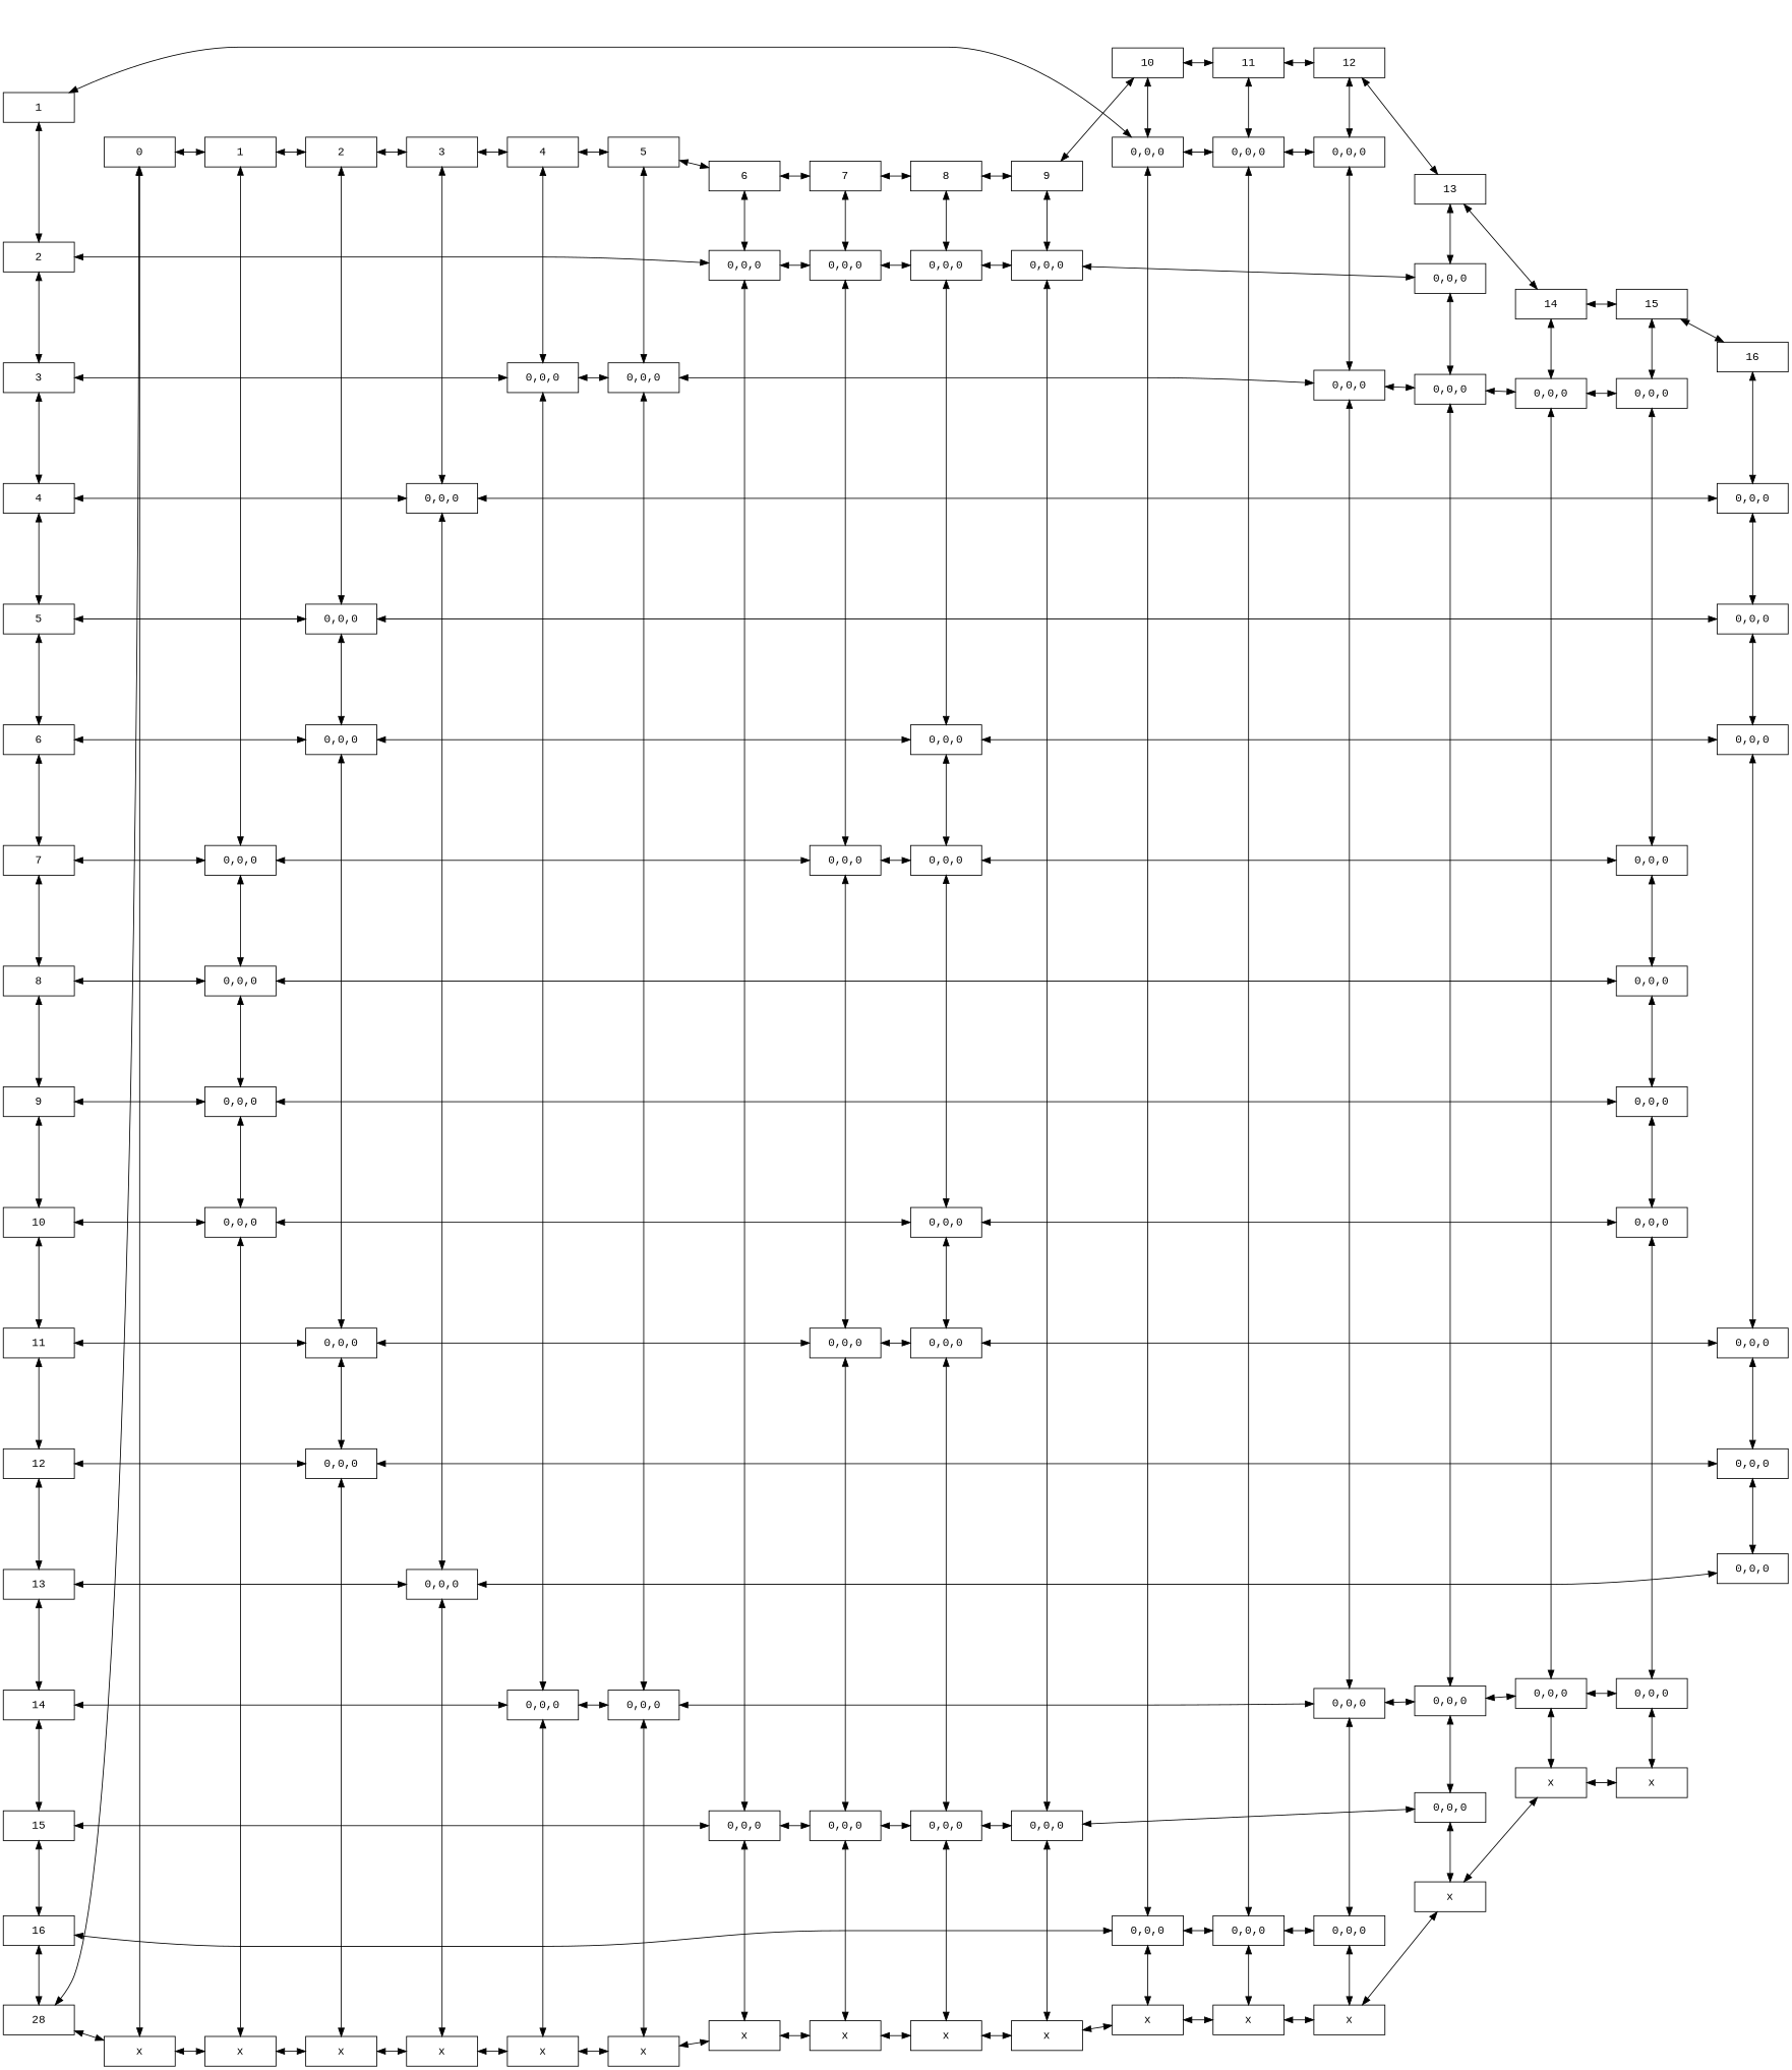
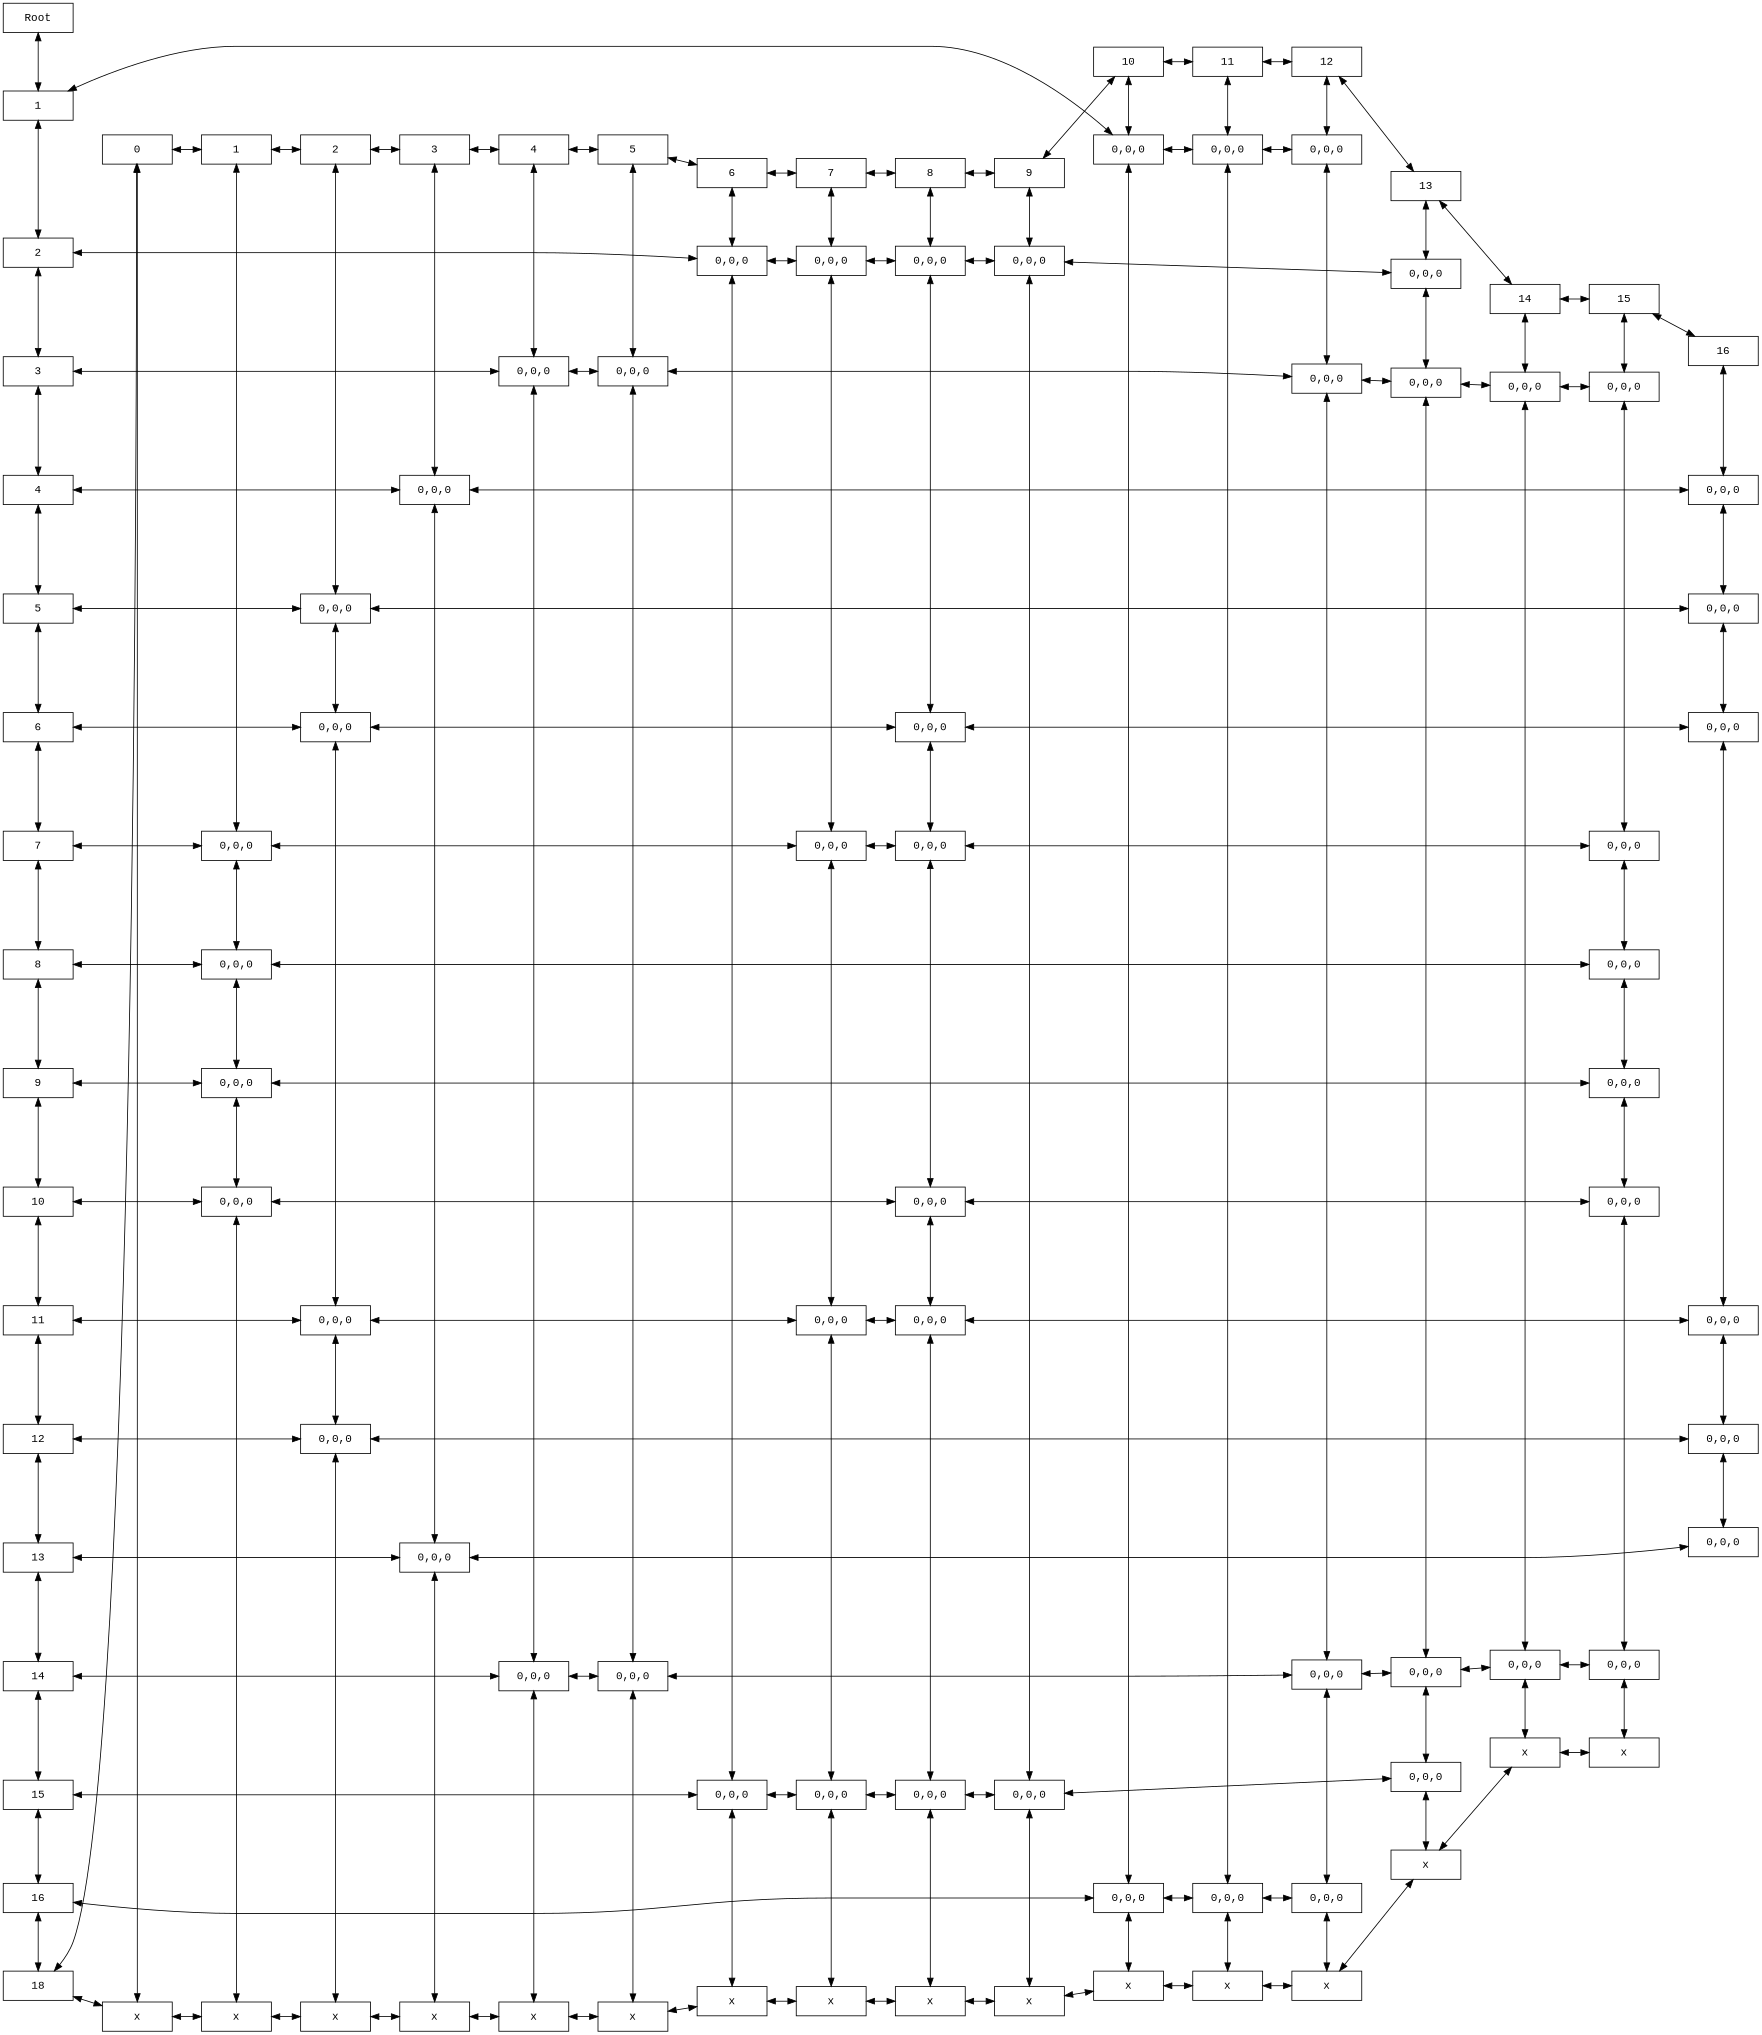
  digraph {
    fontname="Liberation Mono"
    nodesep=1
    rankdir=LR
    node [fontname="Liberation Mono" shape=rectangle]
    edge [dir=both fontname="Liberation Mono"]
+   n1 [height=0.5 label=Root width=1.2]
    n2 [height=0.5 label=1 width=1.2]
    n3 [height=0.5 label=2 width=1.2]
    n4 [height=0.5 label=3 width=1.2]
    n5 [height=0.5 label=4 width=1.2]
    n6 [height=0.5 label=5 width=1.2]
    n7 [height=0.5 label=6 width=1.2]
    n8 [height=0.5 label=7 width=1.2]
    n9 [height=0.5 label=8 width=1.2]
    n10 [height=0.5 label=9 width=1.2]
    n11 [height=0.5 label=10 width=1.2]
    n12 [height=0.5 label=11 width=1.2]
    n13 [height=0.5 label=12 width=1.2]
    n14 [height=0.5 label=13 width=1.2]
    n15 [height=0.5 label=14 width=1.2]
    n16 [height=0.5 label=15 width=1.2]
    n17 [height=0.5 label=16 width=1.2]
-   n18 [height=0.5 label=28 width=1.2]
+   n18 [height=0.5 label=18 width=1.2]
    n19 [height=0.5 label=0 width=1.2]
    n20 [height=0.5 label="x" width=1.2]
    n21 [height=0.5 label=1 width=1.2]
    n22 [height=0.5 label="0,0,0" width=1.2]
    n23 [height=0.5 label="0,0,0" width=1.2]
    n24 [height=0.5 label="0,0,0" width=1.2]
    n25 [height=0.5 label="0,0,0" width=1.2]
    n26 [height=0.5 label="x" width=1.2]
    n27 [height=0.5 label=2 width=1.2]
    n28 [height=0.5 label="0,0,0" width=1.2]
    n29 [height=0.5 label="0,0,0" width=1.2]
    n30 [height=0.5 label="0,0,0" width=1.2]
    n31 [height=0.5 label="0,0,0" width=1.2]
    n32 [height=0.5 label="x" width=1.2]
    n33 [height=0.5 label=3 width=1.2]
    n34 [height=0.5 label="0,0,0" width=1.2]
    n35 [height=0.5 label="0,0,0" width=1.2]
    n36 [height=0.5 label="x" width=1.2]
    n37 [height=0.5 label=4 width=1.2]
    n38 [height=0.5 label="0,0,0" width=1.2]
    n39 [height=0.5 label="0,0,0" width=1.2]
    n40 [height=0.5 label="x" width=1.2]
    n41 [height=0.5 label=5 width=1.2]
    n42 [height=0.5 label="0,0,0" width=1.2]
    n43 [height=0.5 label="0,0,0" width=1.2]
    n44 [height=0.5 label="x" width=1.2]
    n45 [height=0.5 label=6 width=1.2]
    n46 [height=0.5 label="0,0,0" width=1.2]
    n47 [height=0.5 label="0,0,0" width=1.2]
    n48 [height=0.5 label="x" width=1.2]
    n49 [height=0.5 label=7 width=1.2]
    n50 [height=0.5 label="0,0,0" width=1.2]
    n51 [height=0.5 label="0,0,0" width=1.2]
    n52 [height=0.5 label="0,0,0" width=1.2]
    n53 [height=0.5 label="0,0,0" width=1.2]
    n54 [height=0.5 label="x" width=1.2]
    n55 [height=0.5 label=8 width=1.2]
    n56 [height=0.5 label="0,0,0" width=1.2]
    n57 [height=0.5 label="0,0,0" width=1.2]
    n58 [height=0.5 label="0,0,0" width=1.2]
    n59 [height=0.5 label="0,0,0" width=1.2]
    n60 [height=0.5 label="0,0,0" width=1.2]
    n61 [height=0.5 label="0,0,0" width=1.2]
    n62 [height=0.5 label="x" width=1.2]
    n63 [height=0.5 label=9 width=1.2]
    n64 [height=0.5 label="0,0,0" width=1.2]
    n65 [height=0.5 label="0,0,0" width=1.2]
    n66 [height=0.5 label="x" width=1.2]
    n67 [height=0.5 label=10 width=1.2]
    n68 [height=0.5 label="0,0,0" width=1.2]
    n69 [height=0.5 label="0,0,0" width=1.2]
    n70 [height=0.5 label="x" width=1.2]
    n71 [height=0.5 label=11 width=1.2]
    n72 [height=0.5 label="0,0,0" width=1.2]
    n73 [height=0.5 label="0,0,0" width=1.2]
    n74 [height=0.5 label="x" width=1.2]
    n75 [height=0.5 label=12 width=1.2]
    n76 [height=0.5 label="0,0,0" width=1.2]
    n77 [height=0.5 label="0,0,0" width=1.2]
    n78 [height=0.5 label="0,0,0" width=1.2]
    n79 [height=0.5 label="0,0,0" width=1.2]
    n80 [height=0.5 label="x" width=1.2]
    n81 [height=0.5 label=13 width=1.2]
    n82 [height=0.5 label="0,0,0" width=1.2]
    n83 [height=0.5 label="0,0,0" width=1.2]
    n84 [height=0.5 label="0,0,0" width=1.2]
    n85 [height=0.5 label="0,0,0" width=1.2]
    n86 [height=0.5 label="x" width=1.2]
    n87 [height=0.5 label=14 width=1.2]
    n88 [height=0.5 label="0,0,0" width=1.2]
    n89 [height=0.5 label="0,0,0" width=1.2]
    n90 [height=0.5 label="x" width=1.2]
    n91 [height=0.5 label=15 width=1.2]
    n92 [height=0.5 label="0,0,0" width=1.2]
    n93 [height=0.5 label="0,0,0" width=1.2]
    n94 [height=0.5 label="0,0,0" width=1.2]
    n95 [height=0.5 label="0,0,0" width=1.2]
    n96 [height=0.5 label="0,0,0" width=1.2]
    n97 [height=0.5 label="0,0,0" width=1.2]
    n98 [height=0.5 label="x" width=1.2]
    n99 [height=0.5 label=16 width=1.2]
    n100 [height=0.5 label="0,0,0" width=1.2]
    n101 [height=0.5 label="0,0,0" width=1.2]
    n102 [height=0.5 label="0,0,0" width=1.2]
    n103 [height=0.5 label="0,0,0" width=1.2]
    n104 [height=0.5 label="0,0,0" width=1.2]
    n105 [height=0.5 label="0,0,0" width=1.2]
    subgraph sub_1 {
      rank=same
+     n1
      n2
      n3
      n4
      n5
      n6
      n7
      n8
      n9
      n10
      n11
      n12
      n13
      n14
      n15
      n16
      n17
      n18
    }
    subgraph sub_2 {
      rank=same
      n19
      n20
    }
    subgraph sub_3 {
      rank=same
      n21
      n22
      n23
      n24
      n25
      n26
    }
    subgraph sub_4 {
      rank=same
      n27
      n28
      n29
      n30
      n31
      n32
    }
    subgraph sub_5 {
      rank=same
      n33
      n34
      n35
      n36
    }
    subgraph sub_6 {
      rank=same
      n37
      n38
      n39
      n40
    }
    subgraph sub_7 {
      rank=same
      n41
      n42
      n43
      n44
    }
    subgraph sub_8 {
      rank=same
      n45
      n46
      n47
      n48
    }
    subgraph sub_9 {
      rank=same
      n49
      n50
      n51
      n52
      n53
      n54
    }
    subgraph sub_10 {
      rank=same
      n55
      n56
      n57
      n58
      n59
      n60
      n61
      n62
    }
    subgraph sub_11 {
      rank=same
      n63
      n64
      n65
      n66
    }
    subgraph sub_12 {
      rank=same
      n67
      n68
      n69
      n70
    }
    subgraph sub_13 {
      rank=same
      n71
      n72
      n73
      n74
    }
    subgraph sub_14 {
      rank=same
      n75
      n76
      n77
      n78
      n79
      n80
    }
    subgraph sub_15 {
      rank=same
      n81
      n82
      n83
      n84
      n85
      n86
    }
    subgraph sub_16 {
      rank=same
      n87
      n88
      n89
      n90
    }
    subgraph sub_17 {
      rank=same
      n91
      n92
      n93
      n94
      n95
      n96
      n97
      n98
    }
    subgraph sub_18 {
      rank=same
      n99
      n100
      n101
      n102
      n103
      n104
      n105
    }
+   n1 -> n2
    n2 -> n3
    n2 -> n68
    n3 -> n4
    n3 -> n46
    n4 -> n5
    n4 -> n38
    n5 -> n6
    n5 -> n34
    n6 -> n7
    n6 -> n28
    n7 -> n8
    n7 -> n29
    n8 -> n9
    n8 -> n22
    n9 -> n10
    n9 -> n23
    n10 -> n11
    n10 -> n24
    n11 -> n12
    n11 -> n25
    n12 -> n13
    n12 -> n30
    n13 -> n14
    n13 -> n31
    n14 -> n15
    n14 -> n35
    n15 -> n16
    n15 -> n39
    n16 -> n17
    n16 -> n47
    n17 -> n18
    n17 -> n69
    n18 -> n19
    n18 -> n20
    n19 -> n20
    n19 -> n21
    n20 -> n26
    n21 -> n22
    n21 -> n27
    n22 -> n23
    n22 -> n51
    n23 -> n24
    n23 -> n94
    n24 -> n25
    n24 -> n95
    n25 -> n26
    n25 -> n59
    n26 -> n32
    n27 -> n28
    n27 -> n33
    n28 -> n29
    n28 -> n101
    n29 -> n30
    n29 -> n57
    n30 -> n31
    n30 -> n52
    n31 -> n32
    n31 -> n104
    n32 -> n36
    n33 -> n34
    n33 -> n37
    n34 -> n35
    n34 -> n100
    n35 -> n36
    n35 -> n105
    n36 -> n40
    n37 -> n38
    n37 -> n41
    n38 -> n39
    n38 -> n42
    n39 -> n40
    n39 -> n43
    n40 -> n44
    n41 -> n42
    n41 -> n45
    n42 -> n43
    n42 -> n77
    n43 -> n44
    n43 -> n78
    n44 -> n48
    n45 -> n46
    n45 -> n49
    n46 -> n47
    n46 -> n50
    n47 -> n48
    n47 -> n53
    n48 -> n54
    n49 -> n50
    n49 -> n55
    n50 -> n51
    n50 -> n56
    n51 -> n52
    n51 -> n58
    n52 -> n53
    n52 -> n60
    n53 -> n54
    n53 -> n61
    n54 -> n62
    n55 -> n56
    n55 -> n63
    n56 -> n57
    n56 -> n64
    n57 -> n58
    n57 -> n102
    n58 -> n59
    n58 -> n93
    n59 -> n60
    n59 -> n96
    n60 -> n61
    n60 -> n103
    n61 -> n62
    n61 -> n65
    n62 -> n66
    n63 -> n64
    n63 -> n67
    n64 -> n65
    n64 -> n82
    n65 -> n66
    n65 -> n85
    n66 -> n70
    n67 -> n68
    n67 -> n71
    n68 -> n69
    n68 -> n72
    n69 -> n70
    n69 -> n73
    n70 -> n74
    n71 -> n72
    n71 -> n75
    n72 -> n73
    n72 -> n76
    n73 -> n74
    n73 -> n79
    n74 -> n80
    n75 -> n76
    n75 -> n81
    n76 -> n77
    n77 -> n78
    n77 -> n83
    n78 -> n79
    n78 -> n84
    n79 -> n80
    n80 -> n86
    n81 -> n82
    n81 -> n87
    n82 -> n83
    n83 -> n84
    n83 -> n88
    n84 -> n85
    n84 -> n89
    n85 -> n86
    n86 -> n90
    n87 -> n88
    n87 -> n91
    n88 -> n89
    n88 -> n92
    n89 -> n90
    n89 -> n97
    n90 -> n98
    n91 -> n92
    n91 -> n99
    n92 -> n93
    n93 -> n94
    n94 -> n95
    n95 -> n96
    n96 -> n97
    n97 -> n98
    n99 -> n100
    n100 -> n101
    n101 -> n102
    n102 -> n103
    n103 -> n104
    n104 -> n105
  }
